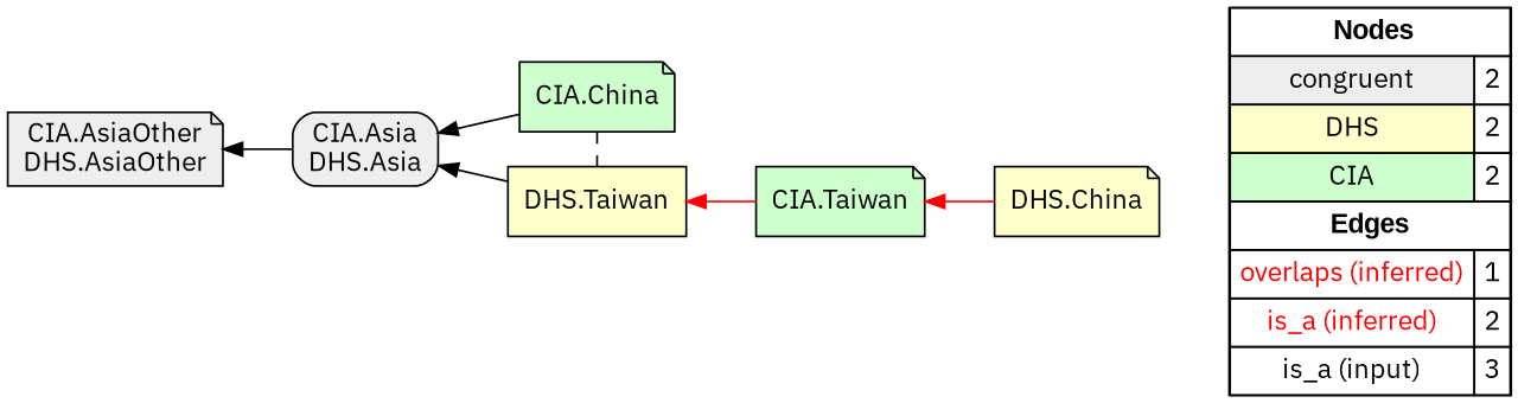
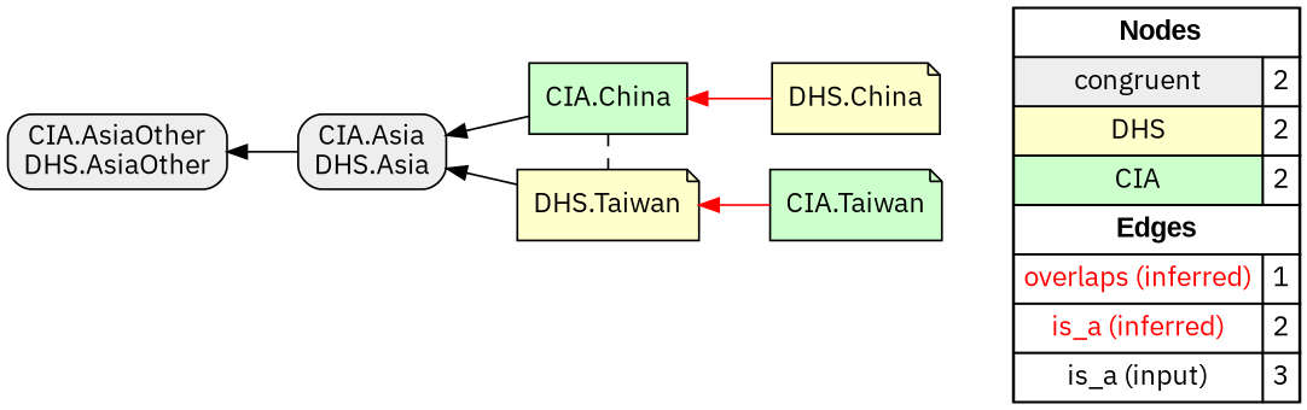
  digraph {
    fontname="IBM Plex Sans"
    rankdir=RL
    node [fillcolor="#EEEEEE" fontname="IBM Plex Sans" shape=box style=filled]
    edge [arrowhead=normal color="#000000" constraint=true fontname="IBM Plex Sans" penwidth=1 style=solid]
    n1 [fillcolor=white label=<   <TABLE BORDER="0" CELLBORDER="1" CELLSPACING="0" CELLPADDING="4">  <TR> <TD COLSPAN="2"><font face="Arial Black"> Nodes</font></TD> </TR>  <TR>   <TD bgcolor="#EEEEEE" fontname="helvetica">congruent</TD>   <TD>2</TD>   </TR>  <TR>   <TD bgcolor="#FFFFCC" fontname="helvetica">DHS</TD>   <TD>2</TD>   </TR>  <TR>   <TD bgcolor="#CCFFCC" fontname="helvetica">CIA</TD>   <TD>2</TD>   </TR>  <TR> <TD COLSPAN="2"><font face = "Arial Black"> Edges </font></TD> </TR>  <TR>   <TD><font color ="#FF0000">overlaps (inferred)</font></TD><TD>1</TD> </TR> <TR>   <TD><font color ="#FF0000">is_a (inferred)</font></TD><TD>2</TD> </TR> <TR>   <TD><font color ="#000000">is_a (input)</font></TD><TD>3</TD> </TR> </TABLE>   > margin=0]
-   "CIA.AsiaOther\nDHS.AsiaOther" [shape=note style="filled,rounded"]
+   "CIA.AsiaOther\nDHS.AsiaOther" [style="filled,rounded"]
    "CIA.Asia\nDHS.Asia" [style="filled,rounded"]
    "DHS.China" [fillcolor="#FFFFCC" shape=note]
-   "CIA.China" [fillcolor="#CCFFCC" shape=note]
-   "DHS.Taiwan" [fillcolor="#FFFFCC"]
+   "CIA.China" [fillcolor="#CCFFCC"]
+   "DHS.Taiwan" [fillcolor="#FFFFCC" shape=note]
    "CIA.Taiwan" [fillcolor="#CCFFCC" shape=note]
    subgraph sub_1 {
      rank=source
      n1
    }
    "CIA.Asia\nDHS.Asia" -> "CIA.AsiaOther\nDHS.AsiaOther"
-   "DHS.China" -> "CIA.Taiwan" [color="#FF0000"]
+   "DHS.China" -> "CIA.China" [color="#FF0000"]
    "CIA.China" -> "CIA.Asia\nDHS.Asia"
    "CIA.China" -> "DHS.Taiwan" [arrowhead=none constraint=false style=dashed]
    "DHS.Taiwan" -> "CIA.Asia\nDHS.Asia"
    "CIA.Taiwan" -> "DHS.Taiwan" [color="#FF0000"]
  }
